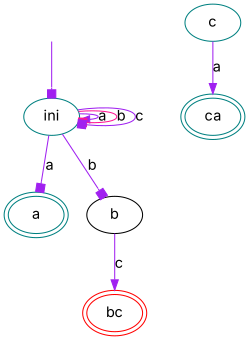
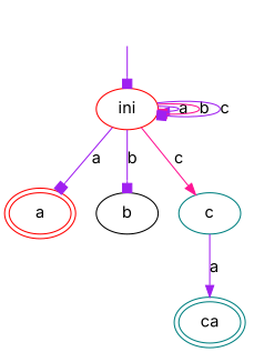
  digraph {
    fontname=Inter
    rankdir=TB
    node [color=teal fontname=Inter]
    edge [arrowhead=box color=purple fontname=Inter]
-   n1 [label=ini]
-   n2 [label=a peripheries=2]
+   n1 [color=red label=ini]
+   n2 [color=red label=a peripheries=2]
    n3 [color=black label=b]
    n4 [label=c]
-   n5 [color=red label=bc peripheries=2]
    n6 [label=ca peripheries=2]
    start0 [style=invis color=""]
    n1 -> n1 [arrowhead=normal label=a]
    n1 -> n1 [color=deeppink label=b]
    n1 -> n1 [label=c]
    n1 -> n2 [label=a]
    n1 -> n3 [label=b]
-   n3 -> n5 [arrowhead=normal label=c]
+   n1 -> n4 [arrowhead=normal color=deeppink label=c]
    n4 -> n6 [arrowhead=normal label=a]
    start0 -> n1
  }
